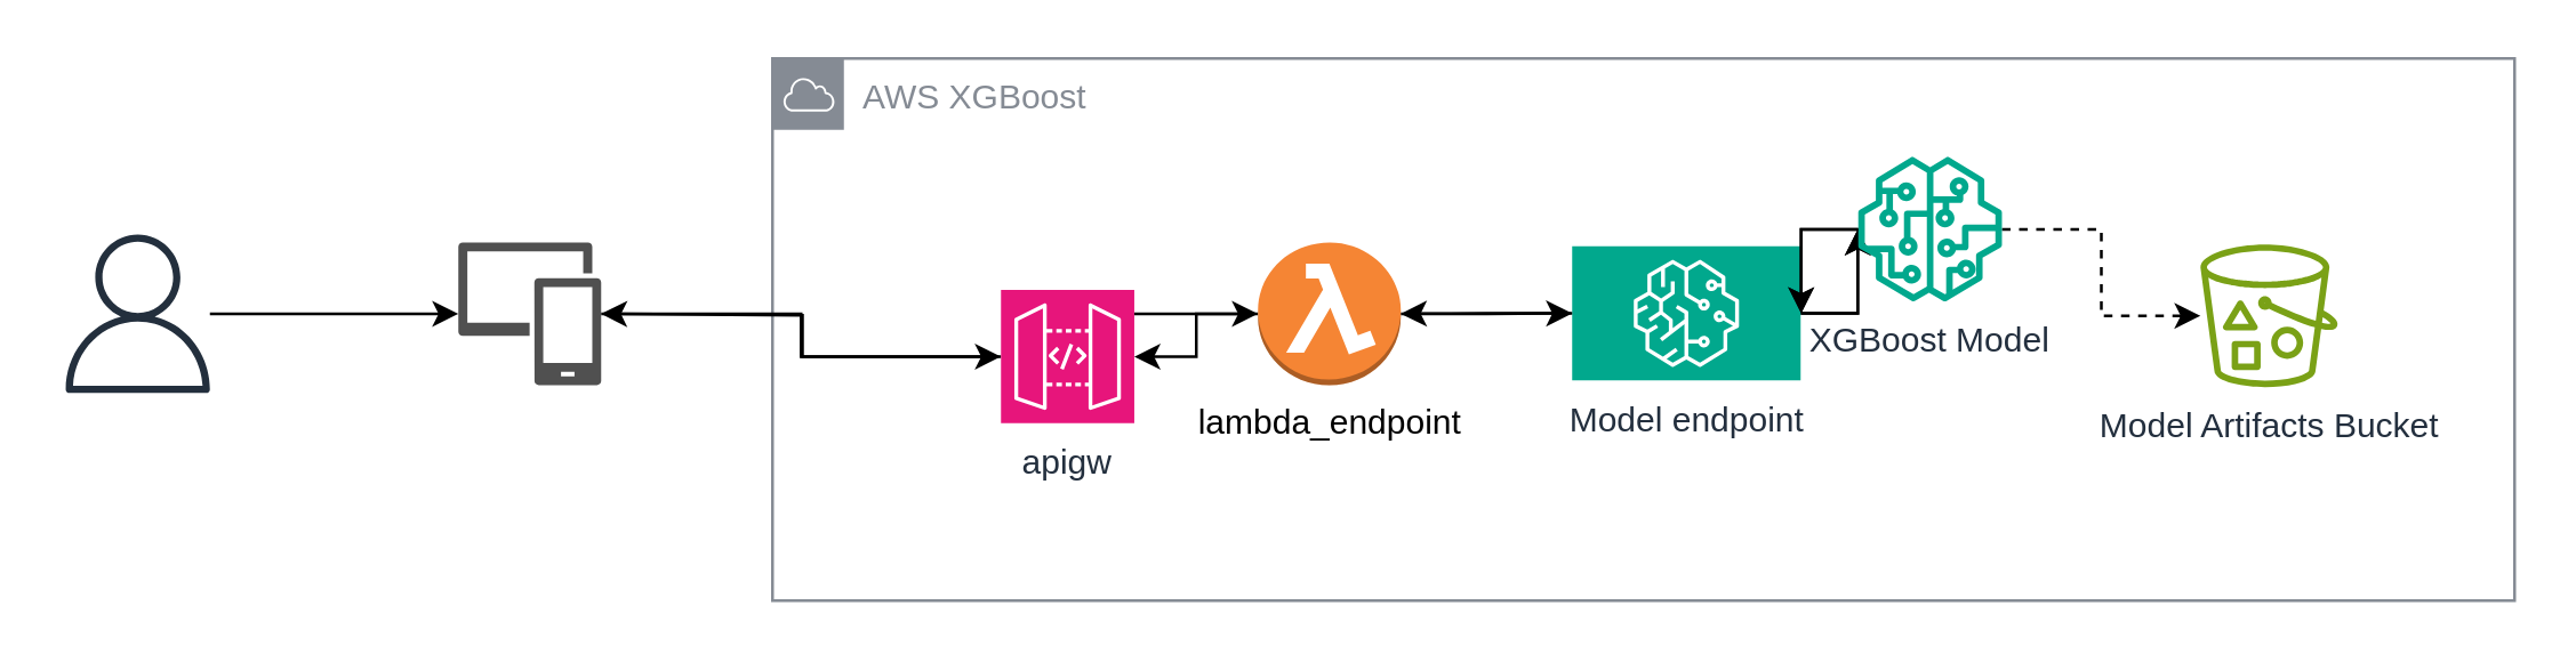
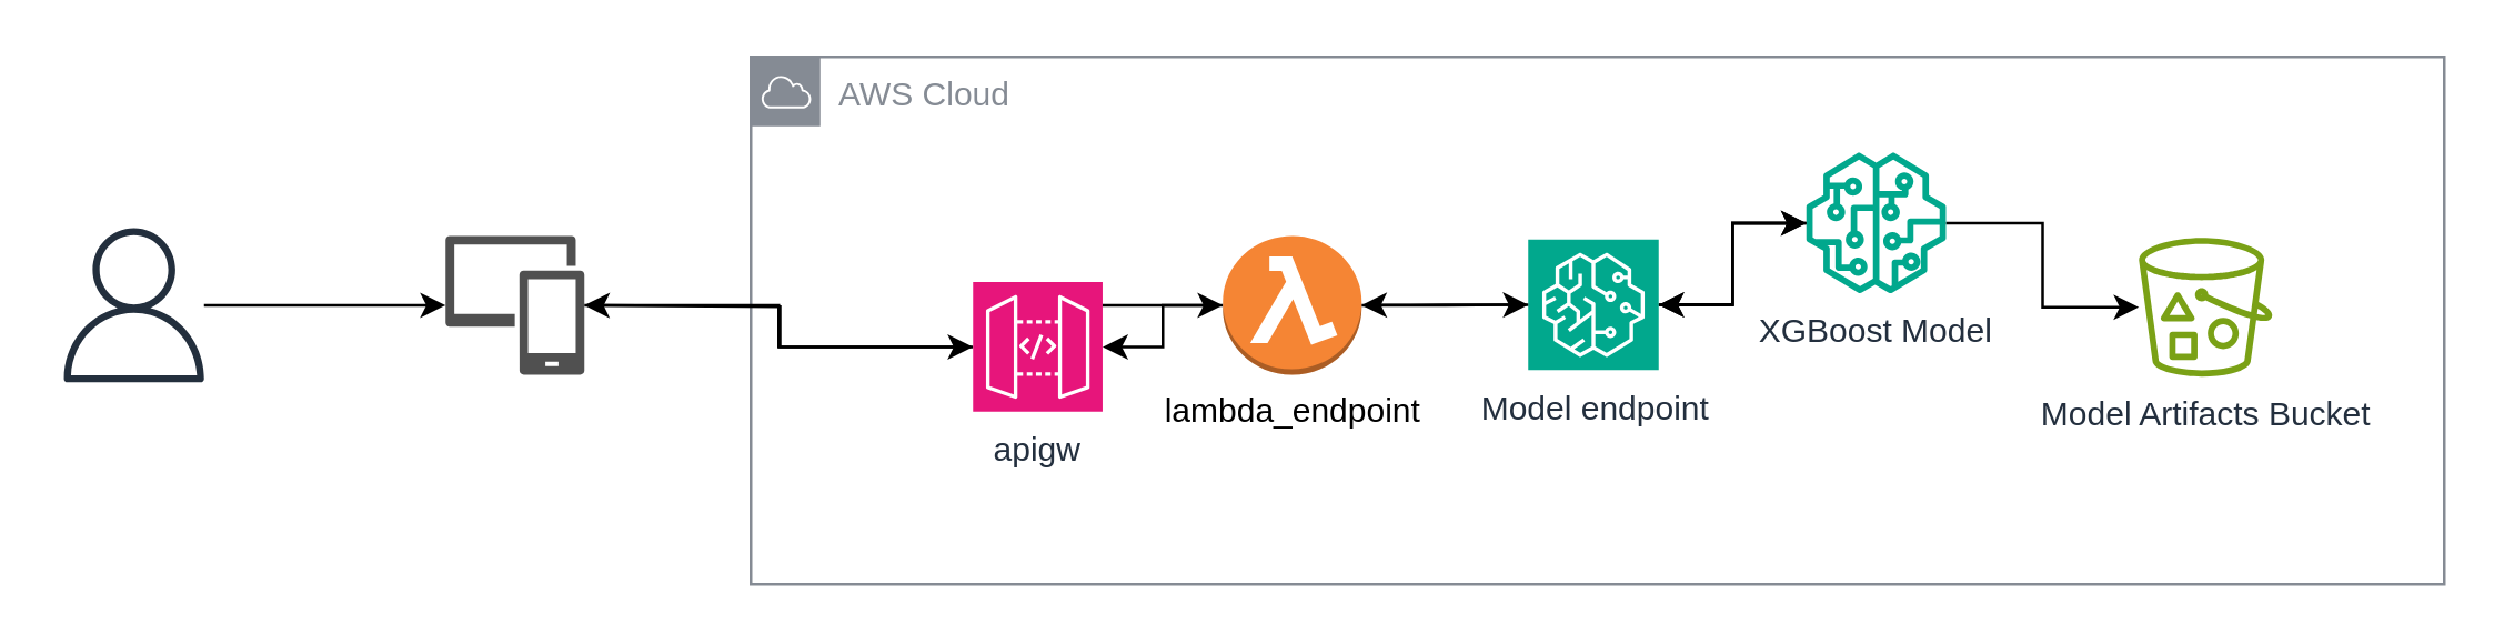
  <mxCell id="0" />
  <mxCell id="1" parent="0" />
- <mxCell id="2" value="AWS XGBoost" style="sketch=0;outlineConnect=0;gradientColor=none;html=1;whiteSpace=wrap;fontSize=12;fontStyle=0;shape=mxgraph.aws4.group;grIcon=mxgraph.aws4.group_aws_cloud;strokeColor=#858B94;fillColor=none;verticalAlign=top;align=left;spacingLeft=30;fontColor=#858B94;dashed=0;" parent="1" vertex="1"><mxGeometry x="270" y="20" width="610" height="190" as="geometry" /></mxCell>
+ <mxCell id="2" value="AWS Cloud" style="sketch=0;outlineConnect=0;gradientColor=none;html=1;whiteSpace=wrap;fontSize=12;fontStyle=0;shape=mxgraph.aws4.group;grIcon=mxgraph.aws4.group_aws_cloud;strokeColor=#858B94;fillColor=none;verticalAlign=top;align=left;spacingLeft=30;fontColor=#858B94;dashed=0;" parent="1" vertex="1"><mxGeometry x="270" y="20" width="610" height="190" as="geometry" /></mxCell>
  <mxCell id="3" style="edgeStyle=orthogonalEdgeStyle;rounded=0;orthogonalLoop=1;jettySize=auto;html=1;" parent="1" source="5" target="15" edge="1"><mxGeometry relative="1" as="geometry" /></mxCell>
  <mxCell id="4" value="" style="edgeStyle=orthogonalEdgeStyle;rounded=0;orthogonalLoop=1;jettySize=auto;html=1;" edge="1" parent="1" source="5" target="15"><mxGeometry relative="1" as="geometry" /></mxCell>
- <mxCell id="5" value="Model endpoint" style="sketch=0;points=[[0,0,0],[0.25,0,0],[0.5,0,0],[0.75,0,0],[1,0,0],[0,1,0],[0.25,1,0],[0.5,1,0],[0.75,1,0],[1,1,0],[0,0.25,0],[0,0.5,0],[0,0.75,0],[1,0.25,0],[1,0.5,0],[1,0.75,0]];outlineConnect=0;fontColor=#232F3E;fillColor=#01A88D;strokeColor=#ffffff;dashed=0;verticalLabelPosition=bottom;verticalAlign=top;align=center;html=1;fontSize=12;fontStyle=0;aspect=fixed;shape=mxgraph.aws4.resourceIcon;resIcon=mxgraph.aws4.sagemaker;" parent="1" vertex="1"><mxGeometry x="550" y="85.82" width="80" height="47" as="geometry" /></mxCell>
+ <mxCell id="5" value="Model endpoint" style="sketch=0;points=[[0,0,0],[0.25,0,0],[0.5,0,0],[0.75,0,0],[1,0,0],[0,1,0],[0.25,1,0],[0.5,1,0],[0.75,1,0],[1,1,0],[0,0.25,0],[0,0.5,0],[0,0.75,0],[1,0.25,0],[1,0.5,0],[1,0.75,0]];outlineConnect=0;fontColor=#232F3E;fillColor=#01A88D;strokeColor=#ffffff;dashed=0;verticalLabelPosition=bottom;verticalAlign=top;align=center;html=1;fontSize=12;fontStyle=0;aspect=fixed;shape=mxgraph.aws4.resourceIcon;resIcon=mxgraph.aws4.sagemaker;" parent="1" vertex="1"><mxGeometry x="550" y="85.82" width="47" height="47" as="geometry" /></mxCell>
  <mxCell id="6" value="Model Artifacts Bucket" style="sketch=0;outlineConnect=0;fontColor=#232F3E;gradientColor=none;fillColor=#7AA116;strokeColor=none;dashed=0;verticalLabelPosition=bottom;verticalAlign=top;align=center;html=1;fontSize=12;fontStyle=0;aspect=fixed;pointerEvents=1;shape=mxgraph.aws4.bucket_with_objects;" parent="1" vertex="1"><mxGeometry x="770" y="85.16" width="48.08" height="50" as="geometry" /></mxCell>
  <mxCell id="7" style="edgeStyle=orthogonalEdgeStyle;rounded=0;orthogonalLoop=1;jettySize=auto;html=1;" edge="1" parent="1" source="8"><mxGeometry relative="1" as="geometry"><mxPoint y="109.48" as="targetPoint" x="210" /></mxGeometry></mxCell>
  <mxCell id="8" value="apigw" style="sketch=0;points=[[0,0,0],[0.25,0,0],[0.5,0,0],[0.75,0,0],[1,0,0],[0,1,0],[0.25,1,0],[0.5,1,0],[0.75,1,0],[1,1,0],[0,0.25,0],[0,0.5,0],[0,0.75,0],[1,0.25,0],[1,0.5,0],[1,0.75,0]];outlineConnect=0;fontColor=#232F3E;fillColor=#E7157B;strokeColor=#ffffff;dashed=0;verticalLabelPosition=bottom;verticalAlign=top;align=center;html=1;fontSize=12;fontStyle=0;aspect=fixed;shape=mxgraph.aws4.resourceIcon;resIcon=mxgraph.aws4.api_gateway;" parent="1" vertex="1"><mxGeometry x="350" y="101.14" width="46.68" height="46.68" as="geometry" /></mxCell>
  <mxCell id="9" style="edgeStyle=orthogonalEdgeStyle;rounded=0;orthogonalLoop=1;jettySize=auto;html=1;" parent="1" source="11" target="5" edge="1"><mxGeometry relative="1" as="geometry" /></mxCell>
  <mxCell id="10" style="edgeStyle=orthogonalEdgeStyle;rounded=0;orthogonalLoop=1;jettySize=auto;html=1;" edge="1" parent="1" source="11" target="8"><mxGeometry relative="1" as="geometry"><mxPoint x="380" y="109.48" as="targetPoint" /></mxGeometry></mxCell>
  <mxCell id="11" value="lambda_endpoint" style="outlineConnect=0;dashed=0;verticalLabelPosition=bottom;verticalAlign=top;align=center;html=1;shape=mxgraph.aws3.lambda_function;fillColor=#F58534;gradientColor=none;" parent="1" vertex="1"><mxGeometry x="440" y="84.48" width="50" height="50" as="geometry" /></mxCell>
  <mxCell id="12" style="edgeStyle=orthogonalEdgeStyle;rounded=0;orthogonalLoop=1;jettySize=auto;html=1;entryX=0;entryY=0.5;entryDx=0;entryDy=0;entryPerimeter=0;" parent="1" source="8" target="11" edge="1"><mxGeometry relative="1" as="geometry"><Array as="points"><mxPoint x="380" y="110" /><mxPoint x="380" y="110" /></Array></mxGeometry></mxCell>
- <mxCell id="13" style="edgeStyle=orthogonalEdgeStyle;rounded=0;orthogonalLoop=1;jettySize=auto;html=1;dashed=1;" parent="1" source="15" target="6" edge="1"><mxGeometry relative="1" as="geometry" /></mxCell>
+ <mxCell id="13" style="edgeStyle=orthogonalEdgeStyle;rounded=0;orthogonalLoop=1;jettySize=auto;html=1;" parent="1" source="15" target="6" edge="1"><mxGeometry relative="1" as="geometry" /></mxCell>
  <mxCell id="14" value="" style="edgeStyle=orthogonalEdgeStyle;rounded=0;orthogonalLoop=1;jettySize=auto;html=1;" parent="1" source="15" target="5" edge="1"><mxGeometry relative="1" as="geometry" /></mxCell>
  <mxCell id="15" value="XGBoost Model" style="sketch=0;outlineConnect=0;fontColor=#232F3E;gradientColor=none;fillColor=#01A88D;strokeColor=none;dashed=0;verticalLabelPosition=bottom;verticalAlign=top;align=center;html=1;fontSize=12;fontStyle=0;aspect=fixed;pointerEvents=1;shape=mxgraph.aws4.sagemaker_model;" parent="1" vertex="1"><mxGeometry x="650" y="54.48" width="50.68" height="50.68" as="geometry" /></mxCell>
  <mxCell id="16" style="edgeStyle=orthogonalEdgeStyle;rounded=0;orthogonalLoop=1;jettySize=auto;html=1;entryX=1;entryY=0.5;entryDx=0;entryDy=0;entryPerimeter=0;" parent="1" source="15" target="5" edge="1"><mxGeometry relative="1" as="geometry" /></mxCell>
  <mxCell id="17" value="" style="sketch=0;outlineConnect=0;fontColor=#232F3E;gradientColor=none;fillColor=#232F3D;strokeColor=none;dashed=0;verticalLabelPosition=bottom;verticalAlign=top;align=center;html=1;fontSize=12;fontStyle=0;aspect=fixed;pointerEvents=1;shape=mxgraph.aws4.user;" parent="1" vertex="1"><mxGeometry x="20" y="81.72" width="55.52" height="55.52" as="geometry" /></mxCell>
  <mxCell id="18" style="edgeStyle=orthogonalEdgeStyle;rounded=0;orthogonalLoop=1;jettySize=auto;html=1;" parent="1" source="19" target="8" edge="1"><mxGeometry relative="1" as="geometry" /></mxCell>
  <mxCell id="19" value="" style="sketch=0;pointerEvents=1;shadow=0;dashed=0;html=1;strokeColor=none;labelPosition=center;verticalLabelPosition=bottom;verticalAlign=top;align=center;fillColor=#505050;shape=mxgraph.mscae.intune.device_group" parent="1" vertex="1"><mxGeometry x="160" y="84.48" width="50" height="50" as="geometry" /></mxCell>
  <mxCell id="20" style="edgeStyle=orthogonalEdgeStyle;rounded=0;orthogonalLoop=1;jettySize=auto;html=1;entryX=0;entryY=0.5;entryDx=0;entryDy=0;entryPerimeter=0;" parent="1" source="17" target="19" edge="1"><mxGeometry relative="1" as="geometry" /></mxCell>
  <mxCell id="21" style="edgeStyle=orthogonalEdgeStyle;rounded=0;orthogonalLoop=1;jettySize=auto;html=1;entryX=1;entryY=0.5;entryDx=0;entryDy=0;entryPerimeter=0;" edge="1" parent="1" source="5" target="11"><mxGeometry relative="1" as="geometry" /></mxCell>
